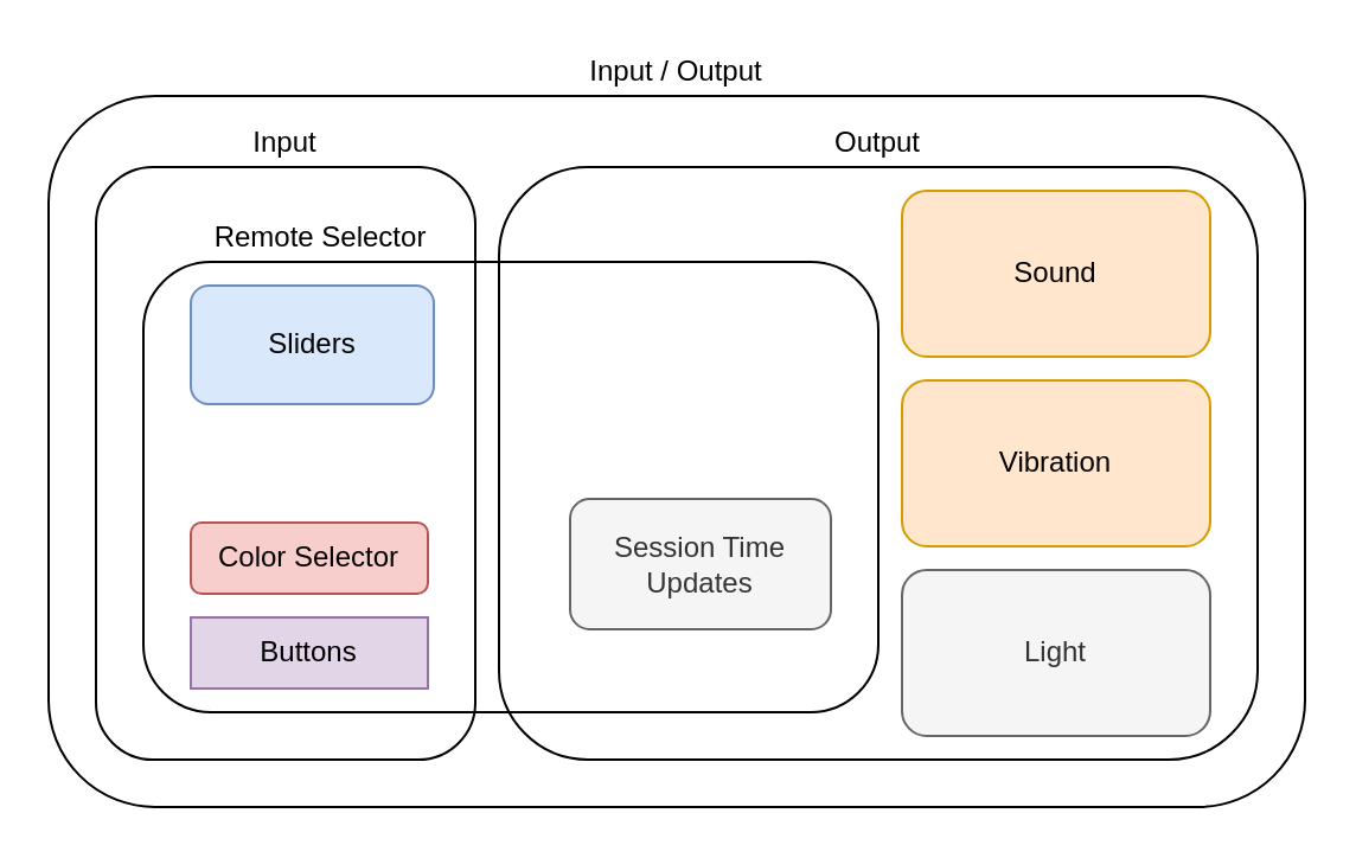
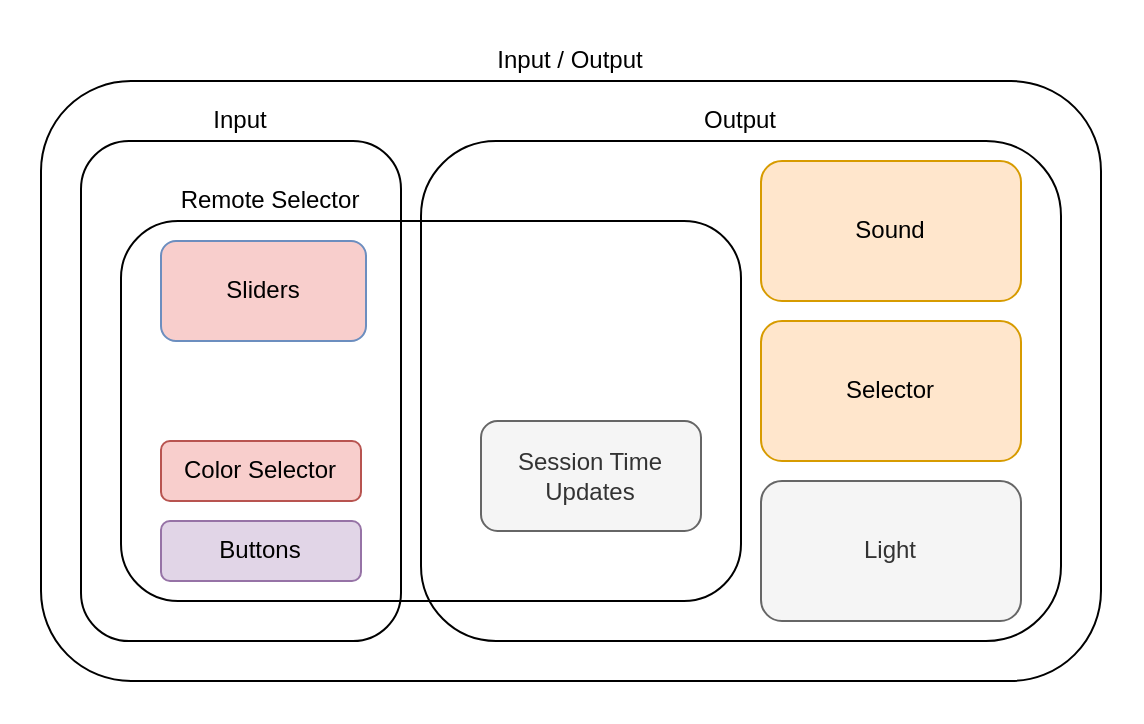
  <mxCell id="0" />
  <mxCell id="1" parent="0" />
  <mxCell id="2" value="" style="rounded=1;whiteSpace=wrap;html=1;fillColor=none;" vertex="1" parent="1"><mxGeometry x="20" y="40" width="530" height="300" as="geometry" /></mxCell>
  <mxCell id="3" value="Input / Output" style="text;html=1;strokeColor=none;fillColor=none;align=center;verticalAlign=middle;whiteSpace=wrap;rounded=0;" vertex="1" parent="1"><mxGeometry x="245" y="20" width="80" height="20" as="geometry" /></mxCell>
  <mxCell id="4" value="" style="rounded=1;whiteSpace=wrap;html=1;fillColor=none;" vertex="1" parent="1"><mxGeometry x="40" y="70" width="160" height="250" as="geometry" /></mxCell>
  <mxCell id="5" value="Input" style="text;html=1;strokeColor=none;fillColor=none;align=center;verticalAlign=middle;whiteSpace=wrap;rounded=0;" vertex="1" parent="1"><mxGeometry x="100" y="50" width="40" height="20" as="geometry" /></mxCell>
  <mxCell id="6" value="" style="rounded=1;whiteSpace=wrap;html=1;fillColor=none;" vertex="1" parent="1"><mxGeometry x="210" y="70" width="320" height="250" as="geometry" /></mxCell>
  <mxCell id="7" value="Output" style="text;html=1;strokeColor=none;fillColor=none;align=center;verticalAlign=middle;whiteSpace=wrap;rounded=0;" vertex="1" parent="1"><mxGeometry x="350" y="50" width="40" height="20" as="geometry" /></mxCell>
  <mxCell id="8" value="" style="rounded=1;whiteSpace=wrap;html=1;fillColor=none;" vertex="1" parent="1"><mxGeometry x="60" y="110" width="310" height="190" as="geometry" /></mxCell>
  <mxCell id="9" value="Sound" style="rounded=1;whiteSpace=wrap;html=1;fillColor=#ffe6cc;strokeColor=#d79b00;" vertex="1" parent="1"><mxGeometry x="380" y="80" width="130" height="70" as="geometry" /></mxCell>
- <mxCell id="10" value="Vibration" style="rounded=1;whiteSpace=wrap;html=1;fillColor=#ffe6cc;strokeColor=#d79b00;" vertex="1" parent="1"><mxGeometry x="380" y="160" width="130" height="70" as="geometry" /></mxCell>
+ <mxCell id="10" value="Selector" style="rounded=1;whiteSpace=wrap;html=1;fillColor=#ffe6cc;strokeColor=#d79b00;" vertex="1" parent="1"><mxGeometry x="380" y="160" width="130" height="70" as="geometry" /></mxCell>
  <mxCell id="11" value="Light" style="rounded=1;whiteSpace=wrap;html=1;fillColor=#f5f5f5;strokeColor=#666666;fontColor=#333333;" vertex="1" parent="1"><mxGeometry x="380" y="240" width="130" height="70" as="geometry" /></mxCell>
  <mxCell id="12" value="Remote Selector" style="text;html=1;strokeColor=none;fillColor=none;align=center;verticalAlign=middle;whiteSpace=wrap;rounded=0;" vertex="1" parent="1"><mxGeometry x="80" y="90" width="110" height="20" as="geometry" /></mxCell>
- <mxCell id="13" value="Sliders" style="rounded=1;whiteSpace=wrap;html=1;fillColor=#dae8fc;strokeColor=#6c8ebf;" vertex="1" parent="1"><mxGeometry x="80" y="120" width="102.5" height="50" as="geometry" /></mxCell>
+ <mxCell id="13" value="Sliders" style="rounded=1;whiteSpace=wrap;html=1;fillColor=#f8cecc;strokeColor=#6c8ebf;" vertex="1" parent="1"><mxGeometry x="80" y="120" width="102.5" height="50" as="geometry" /></mxCell>
  <mxCell id="14" value="Color Selector" style="rounded=1;whiteSpace=wrap;html=1;fillColor=#f8cecc;strokeColor=#b85450;" vertex="1" parent="1"><mxGeometry x="80" y="220" width="100" height="30" as="geometry" /></mxCell>
- <mxCell id="15" value="Buttons" style="whiteSpace=wrap;html=1;fillColor=#e1d5e7;strokeColor=#9673a6;rounded=0;" vertex="1" parent="1"><mxGeometry x="80" y="260" width="100" height="30" as="geometry" /></mxCell>
+ <mxCell id="15" value="Buttons" style="rounded=1;whiteSpace=wrap;html=1;fillColor=#e1d5e7;strokeColor=#9673a6;" vertex="1" parent="1"><mxGeometry x="80" y="260" width="100" height="30" as="geometry" /></mxCell>
  <mxCell id="16" value="Session Time Updates" style="rounded=1;whiteSpace=wrap;html=1;fillColor=#f5f5f5;strokeColor=#666666;fontColor=#333333;" vertex="1" parent="1"><mxGeometry x="240" y="210" width="110" height="55" as="geometry" /></mxCell>
  <mxCell id="17" style="edgeStyle=orthogonalEdgeStyle;rounded=0;orthogonalLoop=1;jettySize=auto;html=1;exitX=0.5;exitY=1;exitDx=0;exitDy=0;" edge="1" parent="1" source="2" target="2"><mxGeometry relative="1" as="geometry" /></mxCell>
